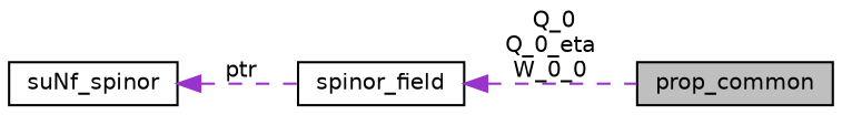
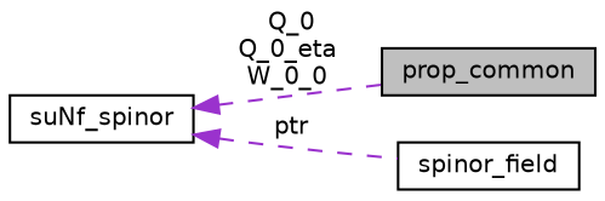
  digraph {
    rankdir=LR
    node [color=black fillcolor=white fontname=Helvetica fontsize=10 shape=record style=filled]
    edge [color=darkorchid3 dir=back fontname=Helvetica fontsize=10 labelfontname=Helvetica labelfontsize=10 style=dashed]
    n1 [fillcolor=grey75 fontcolor=black height=0.2 label=prop_common width=0.4]
    n2 [height=0.2 label=spinor_field width=0.4]
    n3 [height=0.2 label=suNf_spinor width=0.4]
-   n2 -> n1 [label=" Q_0\nQ_0_eta\nW_0_0"]
+   n3 -> n1 [label=" Q_0\nQ_0_eta\nW_0_0"]
    n3 -> n2 [label=" ptr"]
  }
